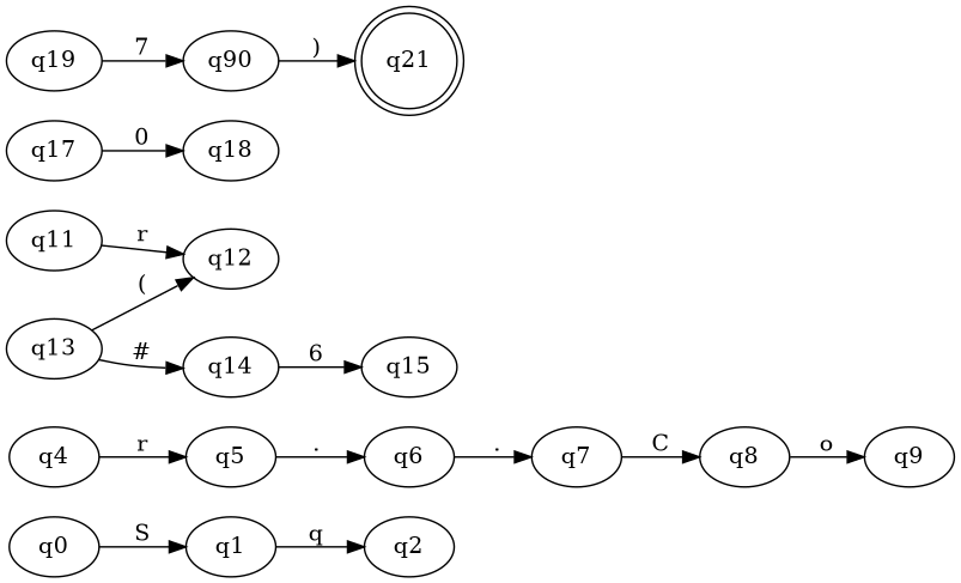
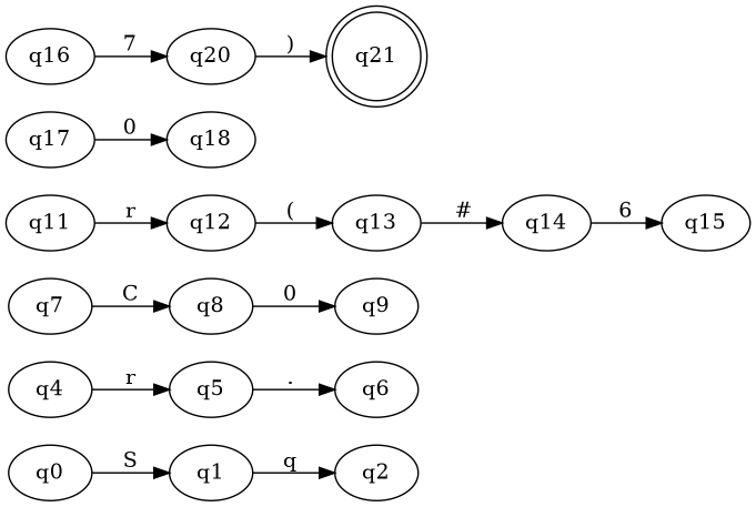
  digraph {
    rankdir=LR
    q0
    q1
    q2
    q4
    q5
    q6
    q7
    q8
    q9
    q11
    q12
    q13
    q14
    q15
    q17
    q18
-   q19
-   q20 [label=q90]
+   q19 [label=q16]
+   q20
    q21 [shape=doublecircle]
    q0 -> q1 [label=S]
    q1 -> q2 [label=q]
    q4 -> q5 [label=r]
    q5 -> q6 [label="."]
-   q6 -> q7 [label="."]
    q7 -> q8 [label=C]
-   q8 -> q9 [label=o]
+   q8 -> q9 [label=0]
    q11 -> q12 [label=r]
-   q13 -> q12 [label="("]
+   q12 -> q13 [label="("]
    q13 -> q14 [label="#"]
    q14 -> q15 [label=6]
    q17 -> q18 [label=0]
    q19 -> q20 [label=7]
    q20 -> q21 [label=")"]
  }
